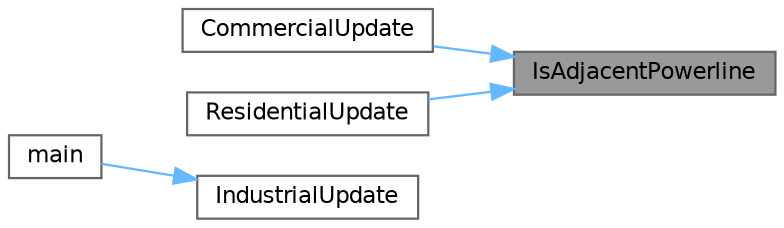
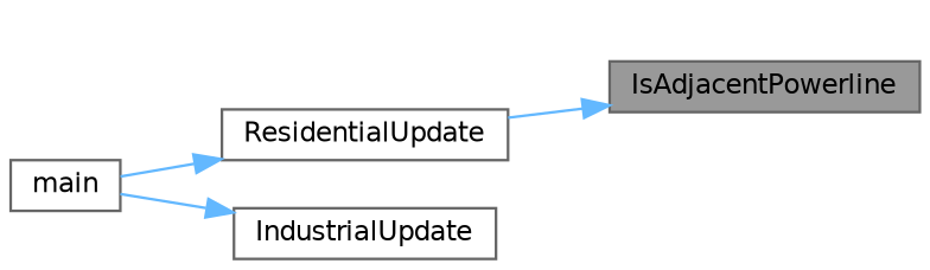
  digraph {
    rankdir=RL
    node [color=grey40 fillcolor=white fontname=Helvetica fontsize=10 shape=box style=filled]
    edge [color=steelblue1 dir=back fontname=Helvetica fontsize=10 labelfontname=Helvetica labelfontsize=10 style=solid]
    n1 [color=gray40 fillcolor=grey60 fontcolor=black height=0.2 label=IsAdjacentPowerline width=0.4]
-   n2 [height=0.2 label=CommercialUpdate width=0.4]
    n3 [height=0.2 label=ResidentialUpdate width=0.4]
    n4 [height=0.2 label=IndustrialUpdate width=0.4]
    n5 [height=0.2 label=main width=0.4]
-   n1 -> n2
    n1 -> n3
+   n3 -> n5
    n4 -> n5
  }
